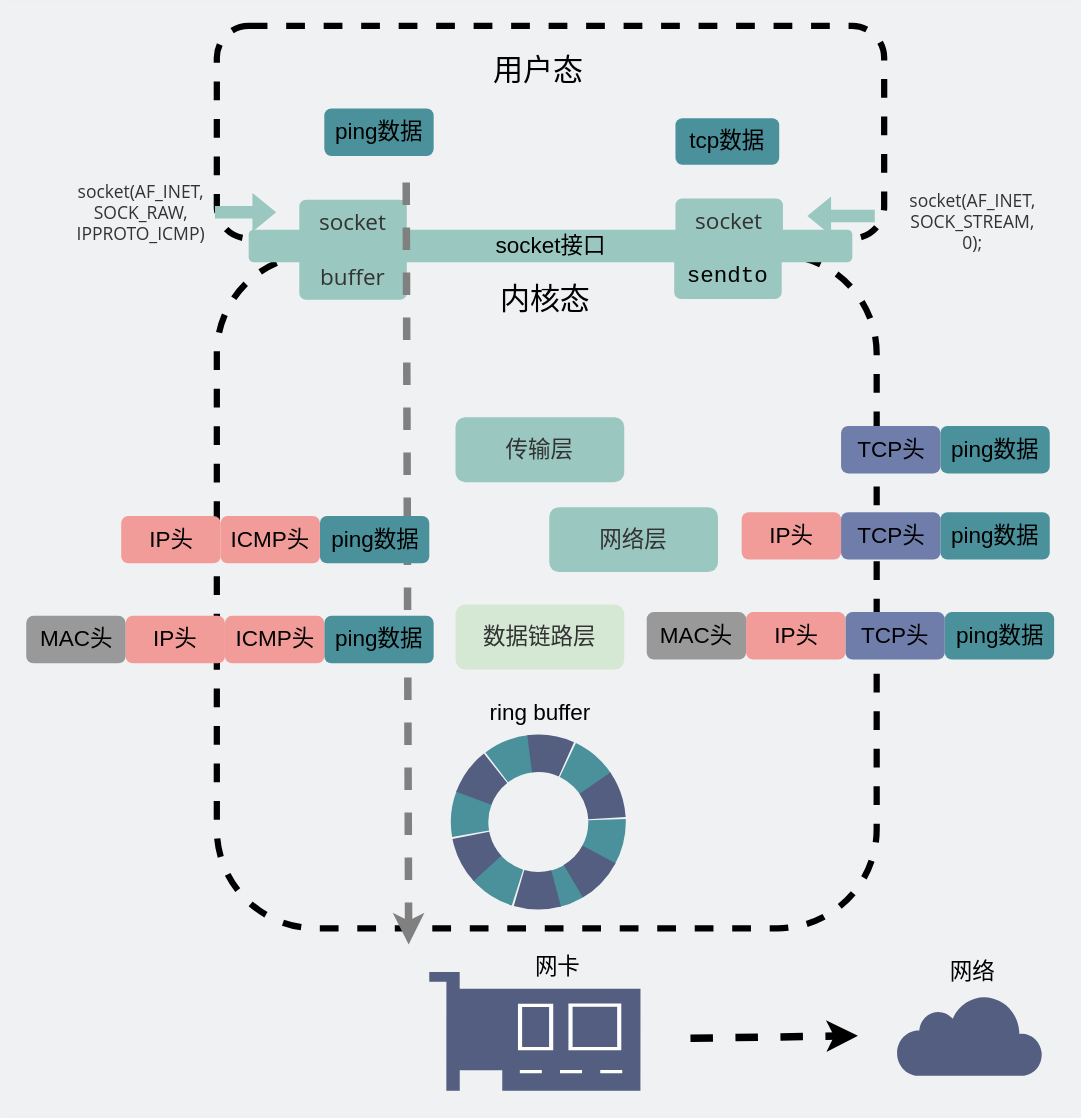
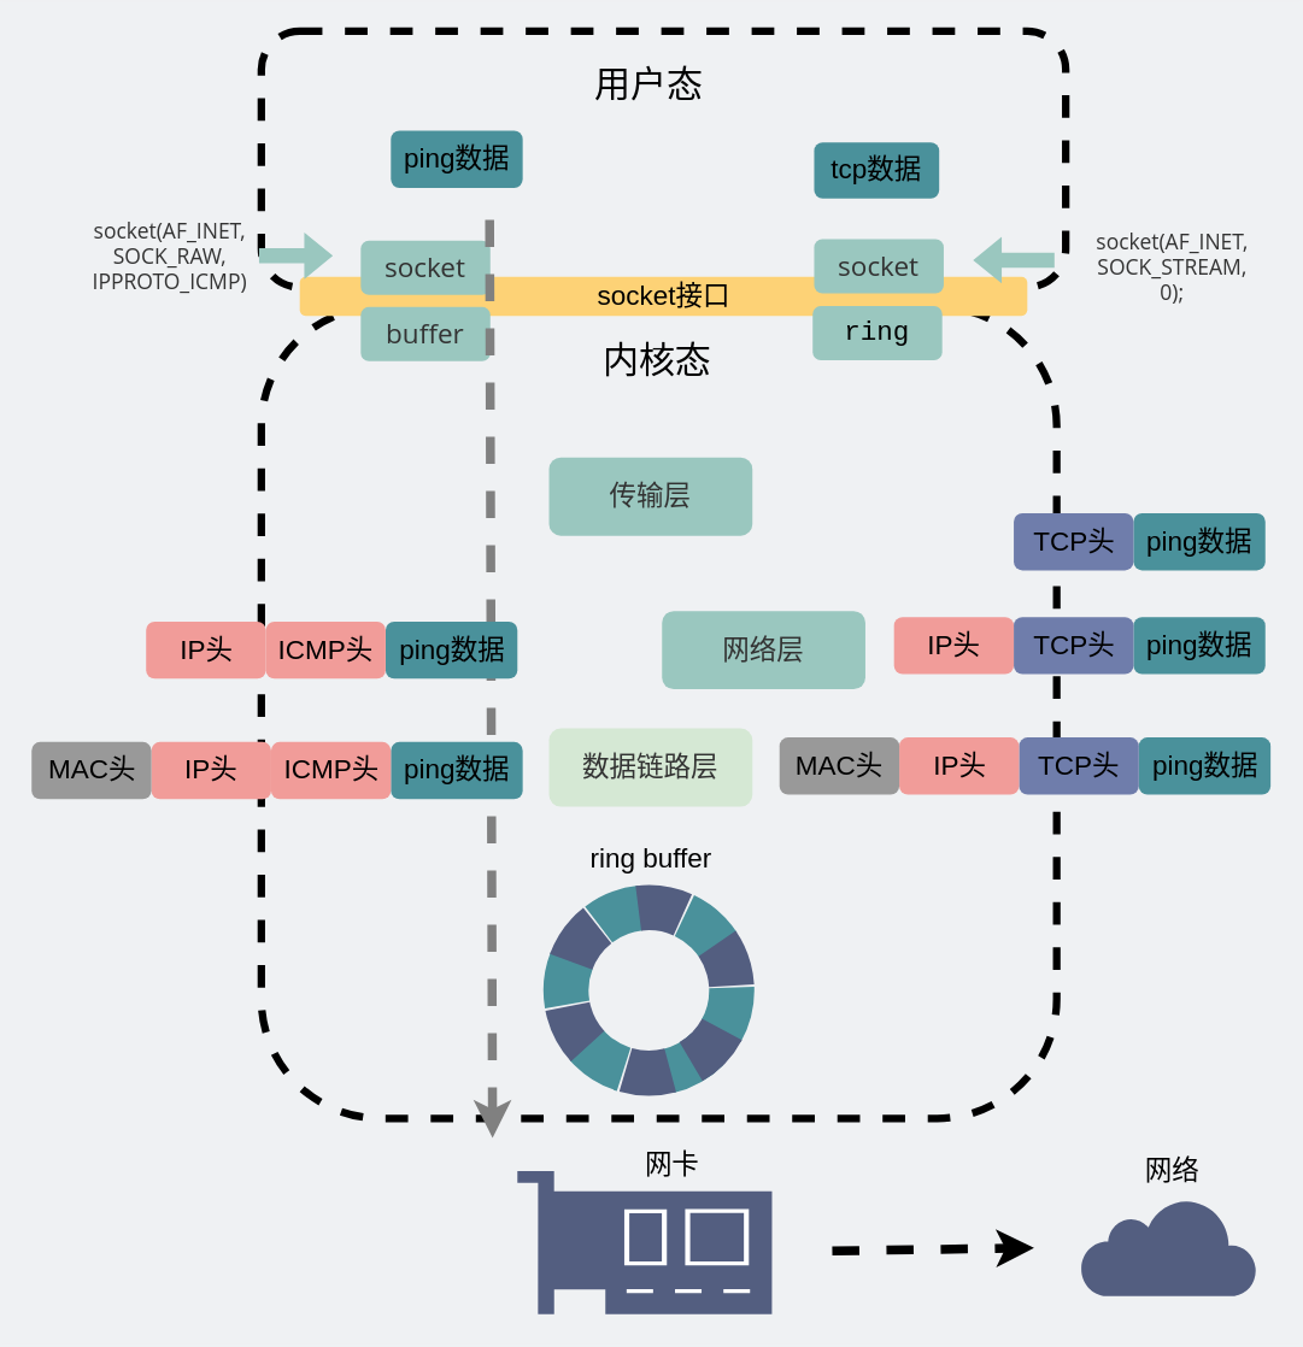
  <mxCell id="0" />
  <mxCell id="1" parent="0" />
  <mxCell id="2" value="" style="rounded=1;whiteSpace=wrap;html=1;dashed=1;strokeWidth=5;fillColor=none;" vertex="1" parent="1"><mxGeometry x="173" y="203" width="528" height="539" as="geometry" /></mxCell>
  <mxCell id="3" value="" style="rounded=1;whiteSpace=wrap;html=1;dashed=1;strokeWidth=5;fillColor=none;" vertex="1" parent="1"><mxGeometry x="173" y="20" width="534" height="170" as="geometry" /></mxCell>
  <mxCell id="4" value="&lt;font style=&quot;font-size: 18px&quot;&gt;ping数据&lt;/font&gt;" style="rounded=1;whiteSpace=wrap;html=1;strokeColor=none;fillColor=#4A919B;" vertex="1" parent="1"><mxGeometry x="259" y="86" width="87.5" height="38" as="geometry" /></mxCell>
- <mxCell id="5" value="&lt;font style=&quot;font-size: 18px&quot;&gt;socket接口&lt;/font&gt;" style="rounded=1;whiteSpace=wrap;html=1;strokeColor=none;labelBackgroundColor=none;fillColor=#9ac7bf;" vertex="1" parent="1"><mxGeometry x="198.5" y="183" width="483" height="26" as="geometry" /></mxCell>
+ <mxCell id="5" value="&lt;font style=&quot;font-size: 18px&quot;&gt;socket接口&lt;/font&gt;" style="rounded=1;whiteSpace=wrap;html=1;strokeColor=none;labelBackgroundColor=none;fillColor=#FDD276;" vertex="1" parent="1"><mxGeometry x="198.5" y="183" width="483" height="26" as="geometry" /></mxCell>
  <mxCell id="6" value="&lt;span style=&quot;color: rgb(51, 51, 51); font-family: &amp;quot;open sans&amp;quot;, &amp;quot;clear sans&amp;quot;, &amp;quot;helvetica neue&amp;quot;, helvetica, arial, sans-serif;&quot;&gt;&lt;font style=&quot;font-size: 18px&quot;&gt;buffer&lt;/font&gt;&lt;/span&gt;" style="rounded=1;whiteSpace=wrap;html=1;strokeColor=none;fillColor=#9AC7BF;labelBackgroundColor=none;" vertex="1" parent="1"><mxGeometry x="239" y="203" width="86" height="36" as="geometry" /></mxCell>
  <mxCell id="7" value="&lt;span style=&quot;color: rgb(51, 51, 51); font-family: &amp;quot;open sans&amp;quot;, &amp;quot;clear sans&amp;quot;, &amp;quot;helvetica neue&amp;quot;, helvetica, arial, sans-serif;&quot;&gt;&lt;font style=&quot;font-size: 18px&quot;&gt;socket&lt;/font&gt;&lt;/span&gt;" style="rounded=1;whiteSpace=wrap;html=1;strokeColor=none;fillColor=#9AC7BF;labelBackgroundColor=none;" vertex="1" parent="1"><mxGeometry x="239" y="159" width="86" height="36" as="geometry" /></mxCell>
  <mxCell id="8" value="&lt;font style=&quot;font-size: 14px&quot;&gt;&lt;span style=&quot;color: rgb(51 , 51 , 51) ; font-family: &amp;#34;open sans&amp;#34; , &amp;#34;clear sans&amp;#34; , &amp;#34;helvetica neue&amp;#34; , &amp;#34;helvetica&amp;#34; , &amp;#34;arial&amp;#34; , sans-serif&quot;&gt;socket&lt;/span&gt;&lt;span style=&quot;color: rgb(51 , 51 , 51) ; font-family: &amp;#34;open sans&amp;#34; , &amp;#34;clear sans&amp;#34; , &amp;#34;helvetica neue&amp;#34; , &amp;#34;helvetica&amp;#34; , &amp;#34;arial&amp;#34; , sans-serif&quot;&gt;&lt;font&gt;(AF_INET, &lt;br&gt;SOCK_RAW, &lt;br&gt;IPPROTO_ICMP)&lt;/font&gt;&lt;/span&gt;&lt;/font&gt;" style="text;html=1;strokeColor=none;fillColor=none;align=center;verticalAlign=middle;whiteSpace=wrap;rounded=0;" vertex="1" parent="1"><mxGeometry x="58" y="139" width="109" height="61" as="geometry" /></mxCell>
  <mxCell id="9" value="&lt;font style=&quot;font-size: 18px&quot;&gt;tcp数据&lt;/font&gt;" style="rounded=1;whiteSpace=wrap;html=1;strokeColor=none;fillColor=#4A919B;" vertex="1" parent="1"><mxGeometry x="540" y="93.75" width="83" height="37.25" as="geometry" /></mxCell>
- <mxCell id="10" value="&lt;div style=&quot;font-family: &amp;quot;menlo&amp;quot; , &amp;quot;monaco&amp;quot; , &amp;quot;courier new&amp;quot; , monospace ; line-height: 23px&quot;&gt;&lt;span style=&quot;&quot;&gt;&lt;font style=&quot;font-size: 18px&quot;&gt;sendto&lt;/font&gt;&lt;/span&gt;&lt;/div&gt;" style="rounded=1;whiteSpace=wrap;html=1;strokeColor=none;fillColor=#9AC7BF;labelBackgroundColor=none;" vertex="1" parent="1"><mxGeometry x="539" y="202.5" width="86" height="36" as="geometry" /></mxCell>
+ <mxCell id="10" value="&lt;div style=&quot;font-family: &amp;quot;menlo&amp;quot; , &amp;quot;monaco&amp;quot; , &amp;quot;courier new&amp;quot; , monospace ; line-height: 23px&quot;&gt;&lt;span style=&quot;&quot;&gt;&lt;font style=&quot;font-size: 18px&quot;&gt;ring&lt;/font&gt;&lt;/span&gt;&lt;/div&gt;" style="rounded=1;whiteSpace=wrap;html=1;strokeColor=none;fillColor=#9AC7BF;labelBackgroundColor=none;" vertex="1" parent="1"><mxGeometry x="539" y="202.5" width="86" height="36" as="geometry" /></mxCell>
  <mxCell id="11" value="&lt;font style=&quot;font-size: 24px&quot;&gt;用户态&lt;/font&gt;" style="text;html=1;strokeColor=none;fillColor=none;align=center;verticalAlign=middle;whiteSpace=wrap;rounded=0;dashed=1;" vertex="1" parent="1"><mxGeometry x="364" y="46" width="132.5" height="20" as="geometry" /></mxCell>
  <mxCell id="12" value="&lt;font style=&quot;font-size: 24px&quot;&gt;内核态&lt;/font&gt;" style="text;html=1;strokeColor=none;align=center;verticalAlign=middle;whiteSpace=wrap;rounded=0;dashed=1;labelBackgroundColor=none;" vertex="1" parent="1"><mxGeometry x="385" y="229" width="102" height="20" as="geometry" /></mxCell>
  <mxCell id="13" value="&lt;span style=&quot;color: rgb(51 , 51 , 51) ; font-family: &amp;#34;open sans&amp;#34; , &amp;#34;clear sans&amp;#34; , &amp;#34;helvetica neue&amp;#34; , &amp;#34;helvetica&amp;#34; , &amp;#34;arial&amp;#34; , sans-serif&quot;&gt;&lt;font style=&quot;font-size: 14px&quot;&gt;socket(AF_INET, SOCK_STREAM, 0);&lt;/font&gt;&lt;/span&gt;" style="text;html=1;strokeColor=none;align=center;verticalAlign=middle;whiteSpace=wrap;rounded=0;dashed=1;labelBackgroundColor=none;" vertex="1" parent="1"><mxGeometry x="758" y="167" width="40" height="20" as="geometry" /></mxCell>
- <mxCell id="14" value="&lt;span style=&quot;color: rgb(51, 51, 51); font-family: &amp;quot;open sans&amp;quot;, &amp;quot;clear sans&amp;quot;, &amp;quot;helvetica neue&amp;quot;, helvetica, arial, sans-serif; font-size: 18px;&quot;&gt;&lt;font style=&quot;font-size: 18px&quot;&gt;传输层&lt;/font&gt;&lt;/span&gt;" style="rounded=1;whiteSpace=wrap;html=1;strokeColor=none;fontSize=18;fillColor=#9AC7BF;labelBackgroundColor=none;" vertex="1" parent="1"><mxGeometry x="364" y="333" width="135" height="52" as="geometry" /></mxCell>
+ <mxCell id="14" value="&lt;span style=&quot;color: rgb(51, 51, 51); font-family: &amp;quot;open sans&amp;quot;, &amp;quot;clear sans&amp;quot;, &amp;quot;helvetica neue&amp;quot;, helvetica, arial, sans-serif; font-size: 18px;&quot;&gt;&lt;font style=&quot;font-size: 18px&quot;&gt;传输层&lt;/font&gt;&lt;/span&gt;" style="rounded=1;whiteSpace=wrap;html=1;strokeColor=none;fontSize=18;fillColor=#9AC7BF;labelBackgroundColor=none;" vertex="1" parent="1"><mxGeometry x="364" y="303" width="135" height="52" as="geometry" /></mxCell>
  <mxCell id="15" value="&lt;span style=&quot;color: rgb(51, 51, 51); font-family: &amp;quot;open sans&amp;quot;, &amp;quot;clear sans&amp;quot;, &amp;quot;helvetica neue&amp;quot;, helvetica, arial, sans-serif; font-size: 18px;&quot;&gt;网络层&lt;/span&gt;" style="rounded=1;whiteSpace=wrap;html=1;strokeColor=none;fontSize=18;fillColor=#9AC7BF;labelBackgroundColor=none;" vertex="1" parent="1"><mxGeometry x="439" y="405" width="135" height="52" as="geometry" /></mxCell>
  <mxCell id="16" value="" style="shape=flexArrow;endArrow=classic;html=1;strokeColor=none;fillColor=#9AC7BF;labelBackgroundColor=none;" edge="1" parent="1"><mxGeometry width="50" height="50" relative="1" as="geometry"><mxPoint x="700" y="172" as="sourcePoint" /><mxPoint x="645" y="172" as="targetPoint" /></mxGeometry></mxCell>
  <mxCell id="17" value="&lt;span style=&quot;color: rgb(51, 51, 51); font-family: &amp;quot;open sans&amp;quot;, &amp;quot;clear sans&amp;quot;, &amp;quot;helvetica neue&amp;quot;, helvetica, arial, sans-serif; font-size: 18px;&quot;&gt;数据链路层&lt;/span&gt;" style="rounded=1;whiteSpace=wrap;html=1;strokeColor=none;fontSize=18;fillColor=#d5e8d4;labelBackgroundColor=none;" vertex="1" parent="1"><mxGeometry x="364" y="483" width="135" height="52" as="geometry" /></mxCell>
  <mxCell id="18" value="" style="pointerEvents=1;shadow=0;dashed=0;html=1;strokeColor=none;labelPosition=center;verticalLabelPosition=bottom;verticalAlign=top;align=center;outlineConnect=0;shape=mxgraph.veeam2.network_card;fillColor=#535E80;" vertex="1" parent="1"><mxGeometry x="343" y="777" width="169" height="95" as="geometry" /></mxCell>
  <mxCell id="19" value="" style="ellipse;whiteSpace=wrap;html=1;aspect=fixed;dashed=1;fontSize=18;strokeWidth=30;fillColor=none;strokeColor=#4A919B;rotation=45;dashPattern=1 1;" vertex="1" parent="1"><mxGeometry x="375.25" y="602" width="110" height="110" as="geometry" /></mxCell>
  <mxCell id="20" value="" style="ellipse;whiteSpace=wrap;html=1;aspect=fixed;dashed=1;fontSize=18;strokeWidth=30;fillColor=none;rotation=75;dashPattern=1 1;strokeColor=#535E80;" vertex="1" parent="1"><mxGeometry x="375.25" y="602" width="110" height="110" as="geometry" /></mxCell>
  <mxCell id="21" value="ring buffer" style="text;html=1;strokeColor=none;fillColor=none;align=center;verticalAlign=middle;whiteSpace=wrap;rounded=0;dashed=1;dashPattern=1 1;fontSize=18;" vertex="1" parent="1"><mxGeometry x="378.5" y="558" width="106" height="24" as="geometry" /></mxCell>
  <mxCell id="22" value="网卡" style="text;html=1;strokeColor=none;fillColor=none;align=center;verticalAlign=middle;whiteSpace=wrap;rounded=0;dashed=1;dashPattern=1 1;fontSize=18;" vertex="1" parent="1"><mxGeometry x="393" y="761" width="106" height="24" as="geometry" /></mxCell>
  <mxCell id="23" value="" style="shape=flexArrow;endArrow=classic;html=1;strokeColor=none;fillColor=#9AC7BF;labelBackgroundColor=none;" edge="1" parent="1"><mxGeometry width="50" height="50" relative="1" as="geometry"><mxPoint x="171" y="169.08" as="sourcePoint" /><mxPoint x="221" y="169.08" as="targetPoint" /></mxGeometry></mxCell>
  <mxCell id="24" value="&lt;span style=&quot;color: rgb(51, 51, 51); font-family: &amp;quot;open sans&amp;quot;, &amp;quot;clear sans&amp;quot;, &amp;quot;helvetica neue&amp;quot;, helvetica, arial, sans-serif;&quot;&gt;&lt;font style=&quot;font-size: 18px&quot;&gt;socket&lt;/font&gt;&lt;/span&gt;" style="rounded=1;whiteSpace=wrap;html=1;strokeColor=none;fillColor=#9AC7BF;labelBackgroundColor=none;" vertex="1" parent="1"><mxGeometry x="540" y="158" width="86" height="36" as="geometry" /></mxCell>
  <mxCell id="25" value="" style="endArrow=none;dashed=1;html=1;labelBackgroundColor=none;fontSize=18;fontColor=#9AC7BF;fillColor=#9AC7BF;startArrow=classic;startFill=1;strokeWidth=6;strokeColor=#808080;" edge="1" parent="1"><mxGeometry width="50" height="50" relative="1" as="geometry"><mxPoint x="326.5" y="755" as="sourcePoint" /><mxPoint x="324.5" y="131" as="targetPoint" /></mxGeometry></mxCell>
  <mxCell id="26" value="" style="endArrow=classic;dashed=1;html=1;labelBackgroundColor=none;fontSize=18;fontColor=#9AC7BF;strokeWidth=6;fillColor=#9AC7BF;endFill=1;" edge="1" parent="1"><mxGeometry width="50" height="50" relative="1" as="geometry"><mxPoint x="552" y="830" as="sourcePoint" /><mxPoint x="686" y="828" as="targetPoint" /></mxGeometry></mxCell>
  <mxCell id="27" value="" style="html=1;outlineConnect=0;gradientColor=none;gradientDirection=north;strokeWidth=2;shape=mxgraph.networks.cloud;fontColor=#ffffff;dashed=1;dashPattern=1 1;labelBackgroundColor=none;fontSize=18;strokeColor=none;fillColor=#535E80;" vertex="1" parent="1"><mxGeometry x="717" y="795" width="117" height="65" as="geometry" /></mxCell>
  <mxCell id="28" value="网络" style="text;html=1;strokeColor=none;fillColor=none;align=center;verticalAlign=middle;whiteSpace=wrap;rounded=0;dashed=1;dashPattern=1 1;fontSize=18;" vertex="1" parent="1"><mxGeometry x="725" y="765" width="106" height="24" as="geometry" /></mxCell>
  <mxCell id="29" value="&lt;font style=&quot;font-size: 18px&quot;&gt;ping数据&lt;/font&gt;" style="rounded=1;whiteSpace=wrap;html=1;strokeColor=none;fillColor=#4A919B;" vertex="1" parent="1"><mxGeometry x="255.5" y="412" width="87.5" height="38" as="geometry" /></mxCell>
  <mxCell id="30" value="&lt;font style=&quot;font-size: 18px&quot;&gt;ICMP头&lt;/font&gt;" style="rounded=1;whiteSpace=wrap;html=1;strokeColor=none;fillColor=#F19C99;" vertex="1" parent="1"><mxGeometry x="176" y="412" width="79.5" height="38" as="geometry" /></mxCell>
  <mxCell id="31" value="&lt;font style=&quot;font-size: 18px&quot;&gt;IP头&lt;/font&gt;" style="rounded=1;whiteSpace=wrap;html=1;strokeColor=none;fillColor=#F19C99;" vertex="1" parent="1"><mxGeometry x="96.5" y="412" width="79.5" height="38" as="geometry" /></mxCell>
  <mxCell id="32" value="&lt;font style=&quot;font-size: 18px&quot;&gt;ping数据&lt;/font&gt;" style="rounded=1;whiteSpace=wrap;html=1;strokeColor=none;fillColor=#4A919B;" vertex="1" parent="1"><mxGeometry x="259" y="492" width="87.5" height="38" as="geometry" /></mxCell>
  <mxCell id="33" value="&lt;font style=&quot;font-size: 18px&quot;&gt;ICMP头&lt;/font&gt;" style="rounded=1;whiteSpace=wrap;html=1;strokeColor=none;fillColor=#F19C99;" vertex="1" parent="1"><mxGeometry x="179.5" y="492" width="79.5" height="38" as="geometry" /></mxCell>
  <mxCell id="34" value="&lt;font style=&quot;font-size: 18px&quot;&gt;IP头&lt;/font&gt;" style="rounded=1;whiteSpace=wrap;html=1;strokeColor=none;fillColor=#F19C99;" vertex="1" parent="1"><mxGeometry x="100" y="492" width="79.5" height="38" as="geometry" /></mxCell>
  <mxCell id="35" value="&lt;font style=&quot;font-size: 18px&quot;&gt;MAC头&lt;/font&gt;" style="rounded=1;whiteSpace=wrap;html=1;strokeColor=none;fillColor=#999999;" vertex="1" parent="1"><mxGeometry x="20.5" y="492" width="79.5" height="38" as="geometry" /></mxCell>
  <mxCell id="36" value="&lt;font style=&quot;font-size: 18px&quot;&gt;ping数据&lt;/font&gt;" style="rounded=1;whiteSpace=wrap;html=1;strokeColor=none;fillColor=#4A919B;" vertex="1" parent="1"><mxGeometry x="752" y="409" width="87.5" height="38" as="geometry" /></mxCell>
  <mxCell id="37" value="&lt;font style=&quot;font-size: 18px&quot;&gt;TCP头&lt;/font&gt;" style="rounded=1;whiteSpace=wrap;html=1;strokeColor=none;fillColor=#6F7DAB;" vertex="1" parent="1"><mxGeometry x="672.5" y="409" width="79.5" height="38" as="geometry" /></mxCell>
  <mxCell id="38" value="&lt;font style=&quot;font-size: 18px&quot;&gt;IP头&lt;/font&gt;" style="rounded=1;whiteSpace=wrap;html=1;strokeColor=none;fillColor=#F19C99;" vertex="1" parent="1"><mxGeometry x="593" y="409" width="79.5" height="38" as="geometry" /></mxCell>
  <mxCell id="39" value="&lt;font style=&quot;font-size: 18px&quot;&gt;ping数据&lt;/font&gt;" style="rounded=1;whiteSpace=wrap;html=1;strokeColor=none;fillColor=#4A919B;" vertex="1" parent="1"><mxGeometry x="755.5" y="489" width="87.5" height="38" as="geometry" /></mxCell>
  <mxCell id="40" value="&lt;span style=&quot;font-size: 18px&quot;&gt;TCP头&lt;/span&gt;" style="rounded=1;whiteSpace=wrap;html=1;strokeColor=none;fillColor=#6F7DAB;" vertex="1" parent="1"><mxGeometry x="676" y="489" width="79.5" height="38" as="geometry" /></mxCell>
  <mxCell id="41" value="&lt;font style=&quot;font-size: 18px&quot;&gt;IP头&lt;/font&gt;" style="rounded=1;whiteSpace=wrap;html=1;strokeColor=none;fillColor=#F19C99;" vertex="1" parent="1"><mxGeometry x="596.5" y="489" width="79.5" height="38" as="geometry" /></mxCell>
  <mxCell id="42" value="&lt;font style=&quot;font-size: 18px&quot;&gt;MAC头&lt;/font&gt;" style="rounded=1;whiteSpace=wrap;html=1;strokeColor=none;fillColor=#999999;" vertex="1" parent="1"><mxGeometry x="517" y="489" width="79.5" height="38" as="geometry" /></mxCell>
  <mxCell id="43" value="&lt;font style=&quot;font-size: 18px&quot;&gt;ping数据&lt;/font&gt;" style="rounded=1;whiteSpace=wrap;html=1;strokeColor=none;fillColor=#4A919B;" vertex="1" parent="1"><mxGeometry x="752" y="340" width="87.5" height="38" as="geometry" /></mxCell>
  <mxCell id="44" value="&lt;font style=&quot;font-size: 18px&quot;&gt;TCP头&lt;/font&gt;" style="rounded=1;whiteSpace=wrap;html=1;strokeColor=none;fillColor=#6F7DAB;" vertex="1" parent="1"><mxGeometry x="672.5" y="340" width="79.5" height="38" as="geometry" /></mxCell>
